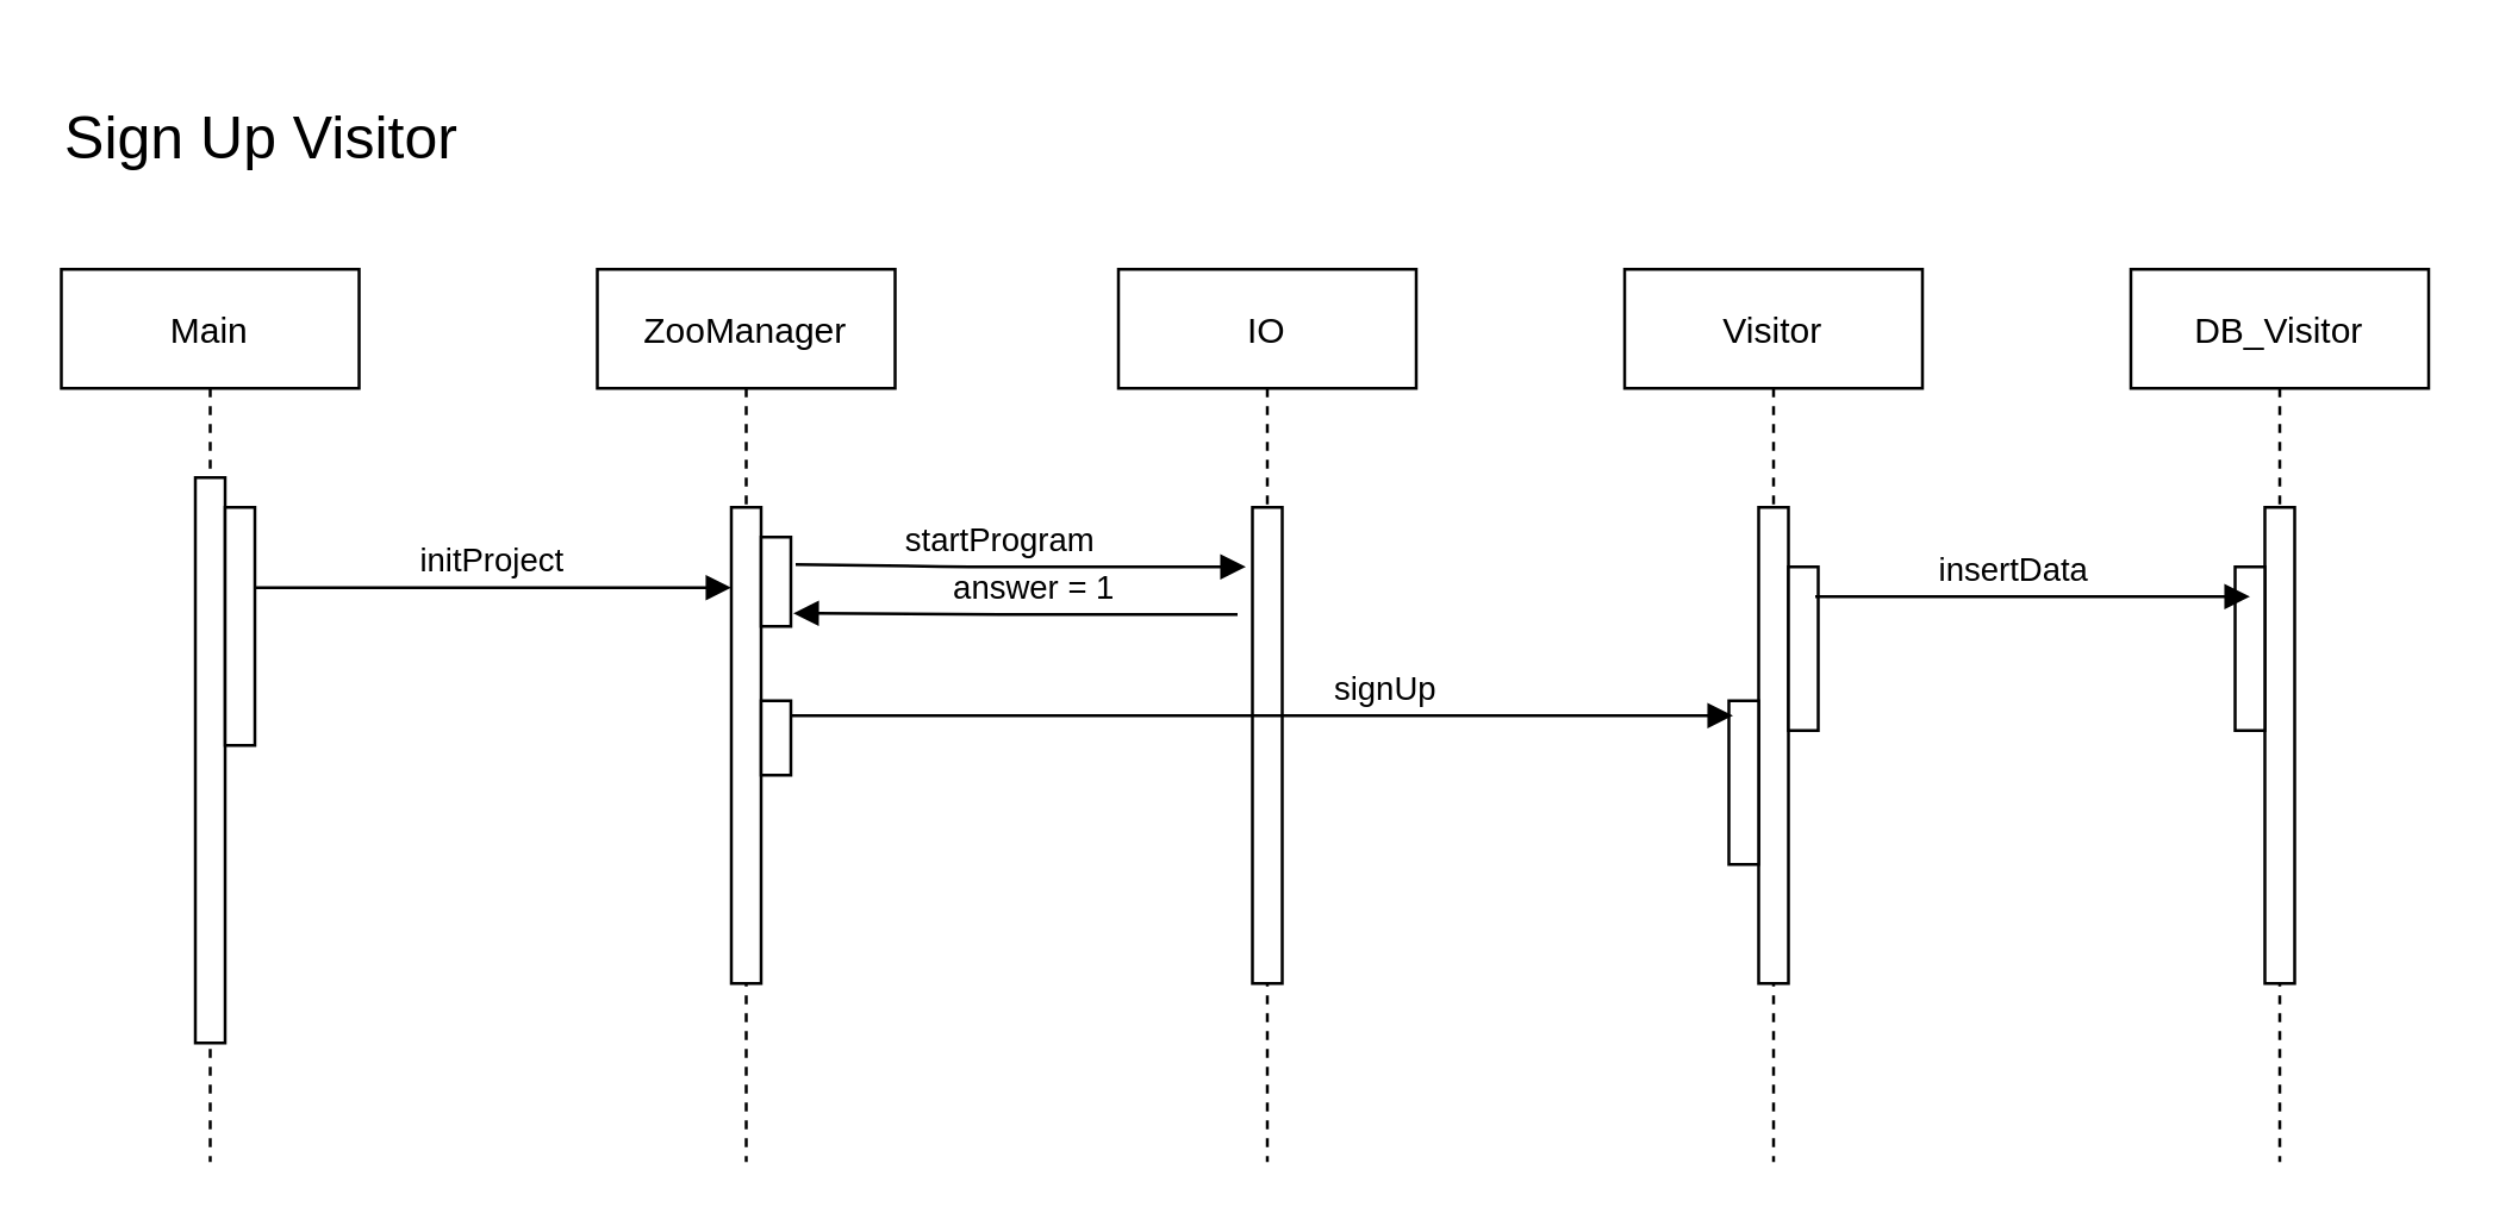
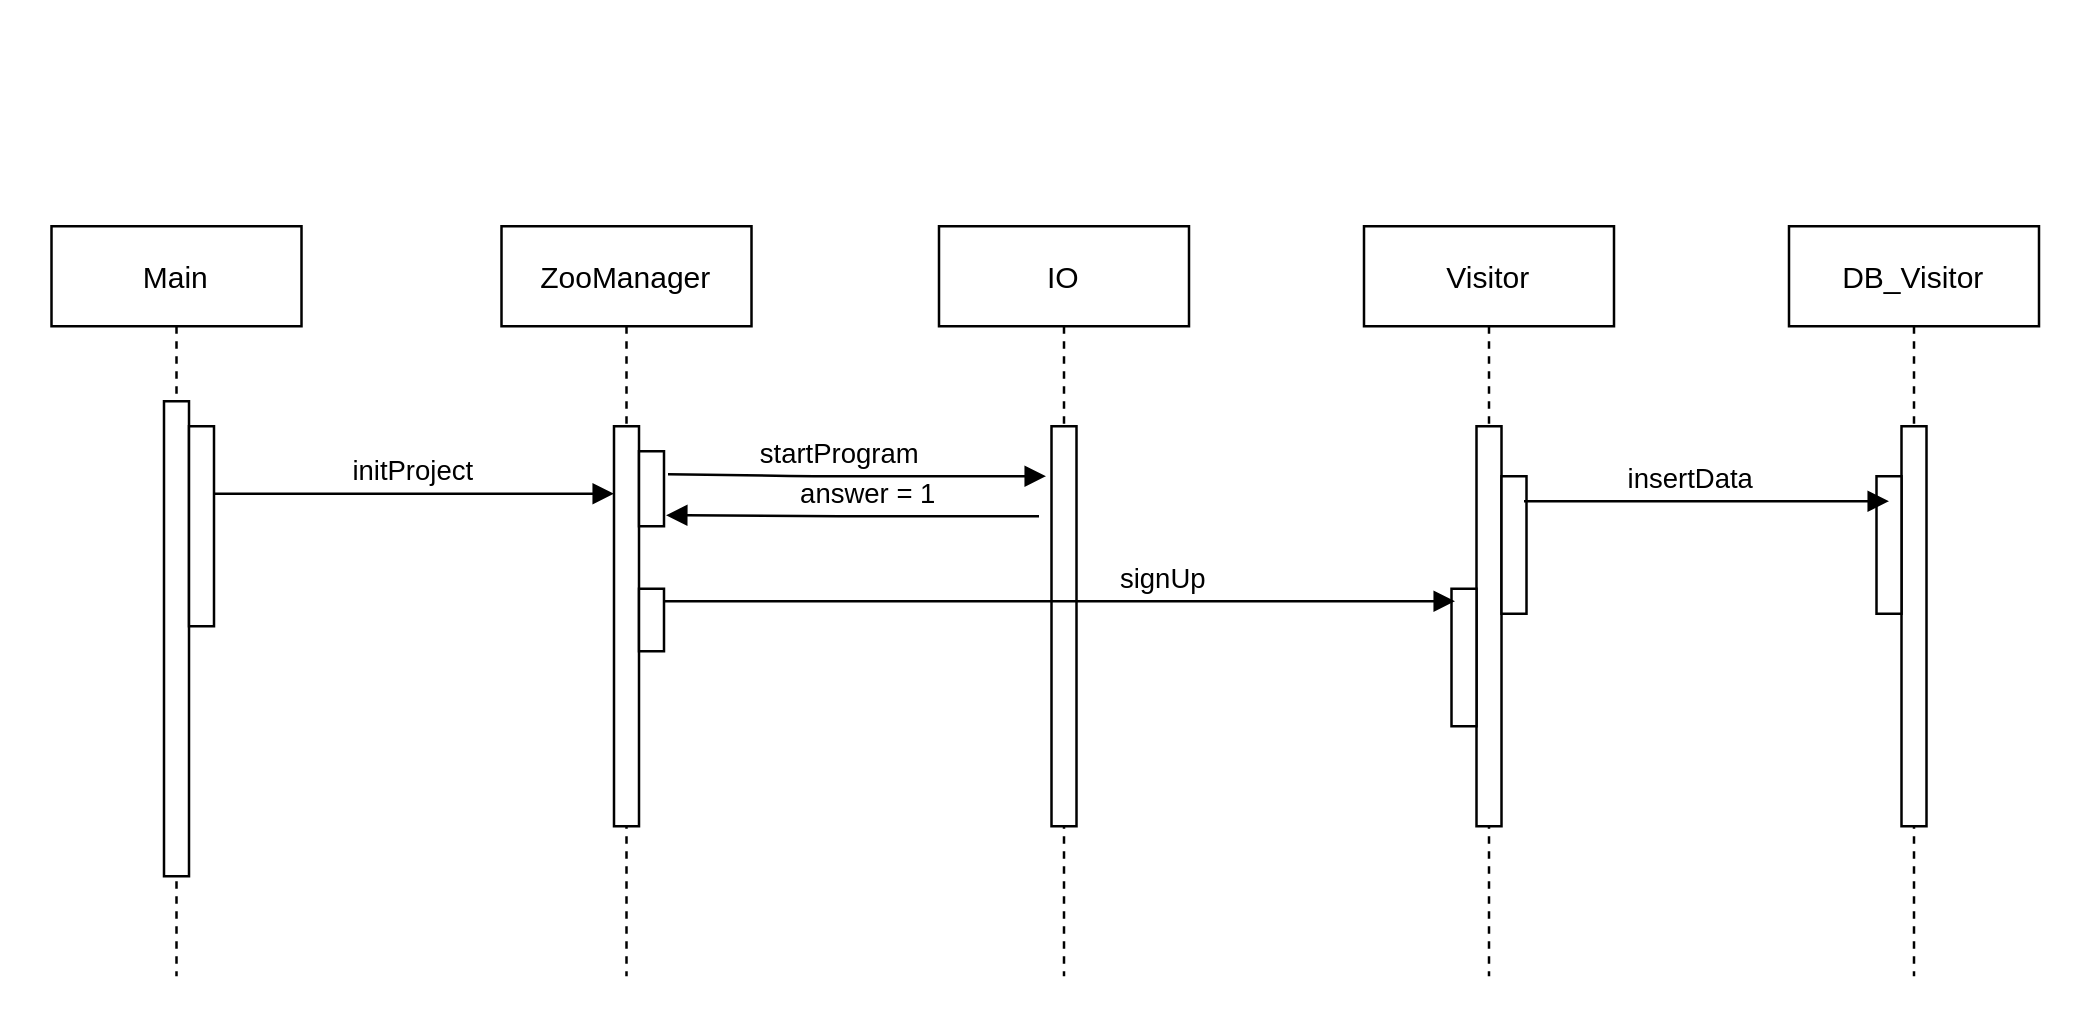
  <mxCell id="0" />
  <mxCell id="1" parent="0" />
  <mxCell id="2" value="Main" style="shape=umlLifeline;perimeter=lifelinePerimeter;container=1;collapsible=0;recursiveResize=0;rounded=0;shadow=0;strokeWidth=1;" parent="1" vertex="1"><mxGeometry x="20" y="90" width="100" height="300" as="geometry" /></mxCell>
  <mxCell id="3" value="" style="points=[];perimeter=orthogonalPerimeter;rounded=0;shadow=0;strokeWidth=1;" parent="2" vertex="1"><mxGeometry x="45" y="70" width="10" height="190" as="geometry" /></mxCell>
  <mxCell id="4" value="" style="points=[];perimeter=orthogonalPerimeter;rounded=0;shadow=0;strokeWidth=1;" parent="2" vertex="1"><mxGeometry x="55" y="80" width="10" height="80" as="geometry" /></mxCell>
  <mxCell id="5" value="ZooManager" style="shape=umlLifeline;perimeter=lifelinePerimeter;container=1;collapsible=0;recursiveResize=0;rounded=0;shadow=0;strokeWidth=1;" parent="1" vertex="1"><mxGeometry x="200" y="90" width="100" height="300" as="geometry" /></mxCell>
  <mxCell id="6" value="" style="points=[];perimeter=orthogonalPerimeter;rounded=0;shadow=0;strokeWidth=1;" parent="5" vertex="1"><mxGeometry x="45" y="80" width="10" height="160" as="geometry" /></mxCell>
  <mxCell id="7" value="" style="points=[];perimeter=orthogonalPerimeter;rounded=0;shadow=0;strokeWidth=1;" vertex="1" parent="5"><mxGeometry x="55" y="90" width="10" height="30" as="geometry" /></mxCell>
  <mxCell id="8" value="" style="points=[];perimeter=orthogonalPerimeter;rounded=0;shadow=0;strokeWidth=1;" vertex="1" parent="5"><mxGeometry x="55" y="145" width="10" height="25" as="geometry" /></mxCell>
  <mxCell id="9" value="initProject" style="verticalAlign=bottom;endArrow=block;shadow=0;strokeWidth=1;" parent="1" edge="1"><mxGeometry relative="1" as="geometry"><mxPoint x="85" y="197" as="sourcePoint" /><mxPoint x="245" y="197" as="targetPoint" /><Array as="points"><mxPoint x="130" y="197" /><mxPoint x="155" y="197" /><mxPoint x="195" y="197" /></Array></mxGeometry></mxCell>
  <mxCell id="10" value="IO" style="shape=umlLifeline;perimeter=lifelinePerimeter;container=1;collapsible=0;recursiveResize=0;rounded=0;shadow=0;strokeWidth=1;" vertex="1" parent="1"><mxGeometry x="375" y="90" width="100" height="300" as="geometry" /></mxCell>
  <mxCell id="11" value="" style="points=[];perimeter=orthogonalPerimeter;rounded=0;shadow=0;strokeWidth=1;" vertex="1" parent="10"><mxGeometry x="45" y="80" width="10" height="160" as="geometry" /></mxCell>
  <mxCell id="12" value="startProgram" style="verticalAlign=bottom;endArrow=block;shadow=0;strokeWidth=1;entryX=-0.22;entryY=0.125;entryDx=0;entryDy=0;entryPerimeter=0;exitX=1.16;exitY=0.307;exitDx=0;exitDy=0;exitPerimeter=0;" edge="1" parent="1" source="7" target="11"><mxGeometry x="-0.089" relative="1" as="geometry"><mxPoint x="275" y="200" as="sourcePoint" /><mxPoint x="415" y="200" as="targetPoint" /><Array as="points"><mxPoint x="325" y="190" /></Array><mxPoint as="offset" /></mxGeometry></mxCell>
  <mxCell id="13" value="answer = 1" style="verticalAlign=bottom;endArrow=block;shadow=0;strokeWidth=1;entryX=1.08;entryY=0.853;entryDx=0;entryDy=0;entryPerimeter=0;" edge="1" parent="1" target="7"><mxGeometry x="-0.089" relative="1" as="geometry"><mxPoint x="415" y="206" as="sourcePoint" /><mxPoint x="396.2" y="320.79" as="targetPoint" /><Array as="points"><mxPoint x="345" y="206" /></Array><mxPoint as="offset" /></mxGeometry></mxCell>
  <mxCell id="14" value="Visitor" style="shape=umlLifeline;perimeter=lifelinePerimeter;container=1;collapsible=0;recursiveResize=0;rounded=0;shadow=0;strokeWidth=1;" vertex="1" parent="1"><mxGeometry x="545" y="90" width="100" height="300" as="geometry" /></mxCell>
  <mxCell id="15" value="" style="points=[];perimeter=orthogonalPerimeter;rounded=0;shadow=0;strokeWidth=1;" vertex="1" parent="14"><mxGeometry x="45" y="80" width="10" height="160" as="geometry" /></mxCell>
  <mxCell id="16" value="" style="points=[];perimeter=orthogonalPerimeter;rounded=0;shadow=0;strokeWidth=1;" vertex="1" parent="14"><mxGeometry x="35" y="145" width="10" height="55" as="geometry" /></mxCell>
  <mxCell id="17" value="" style="points=[];perimeter=orthogonalPerimeter;rounded=0;shadow=0;strokeWidth=1;" vertex="1" parent="14"><mxGeometry x="55" y="100" width="10" height="55" as="geometry" /></mxCell>
  <mxCell id="18" value="signUp" style="verticalAlign=bottom;endArrow=block;shadow=0;strokeWidth=1;entryX=0.14;entryY=0.091;entryDx=0;entryDy=0;entryPerimeter=0;" edge="1" parent="1" target="16"><mxGeometry x="0.264" relative="1" as="geometry"><mxPoint x="265" y="240" as="sourcePoint" /><mxPoint x="535" y="240" as="targetPoint" /><Array as="points"><mxPoint x="375" y="240" /></Array><mxPoint as="offset" /></mxGeometry></mxCell>
  <mxCell id="19" value="DB_Visitor" style="shape=umlLifeline;perimeter=lifelinePerimeter;container=1;collapsible=0;recursiveResize=0;rounded=0;shadow=0;strokeWidth=1;" vertex="1" parent="1"><mxGeometry x="715" y="90" width="100" height="300" as="geometry" /></mxCell>
  <mxCell id="20" value="" style="points=[];perimeter=orthogonalPerimeter;rounded=0;shadow=0;strokeWidth=1;" vertex="1" parent="19"><mxGeometry x="45" y="80" width="10" height="160" as="geometry" /></mxCell>
  <mxCell id="21" value="" style="points=[];perimeter=orthogonalPerimeter;rounded=0;shadow=0;strokeWidth=1;" vertex="1" parent="19"><mxGeometry x="35" y="100" width="10" height="55" as="geometry" /></mxCell>
  <mxCell id="22" value="insertData" style="verticalAlign=bottom;endArrow=block;shadow=0;strokeWidth=1;" edge="1" parent="19"><mxGeometry x="-0.089" relative="1" as="geometry"><mxPoint x="-106" y="110" as="sourcePoint" /><mxPoint x="40" y="110" as="targetPoint" /><Array as="points"><mxPoint x="-47.8" y="110" /></Array><mxPoint as="offset" /></mxGeometry></mxCell>
- <mxCell id="23" value="&lt;font style=&quot;font-size: 20px&quot;&gt;Sign Up Visitor&lt;/font&gt;" style="text;html=1;strokeColor=none;fillColor=none;align=center;verticalAlign=middle;whiteSpace=wrap;rounded=0;" vertex="1" parent="1"><mxGeometry x="20" y="20" width="135" height="50" as="geometry" /></mxCell>
